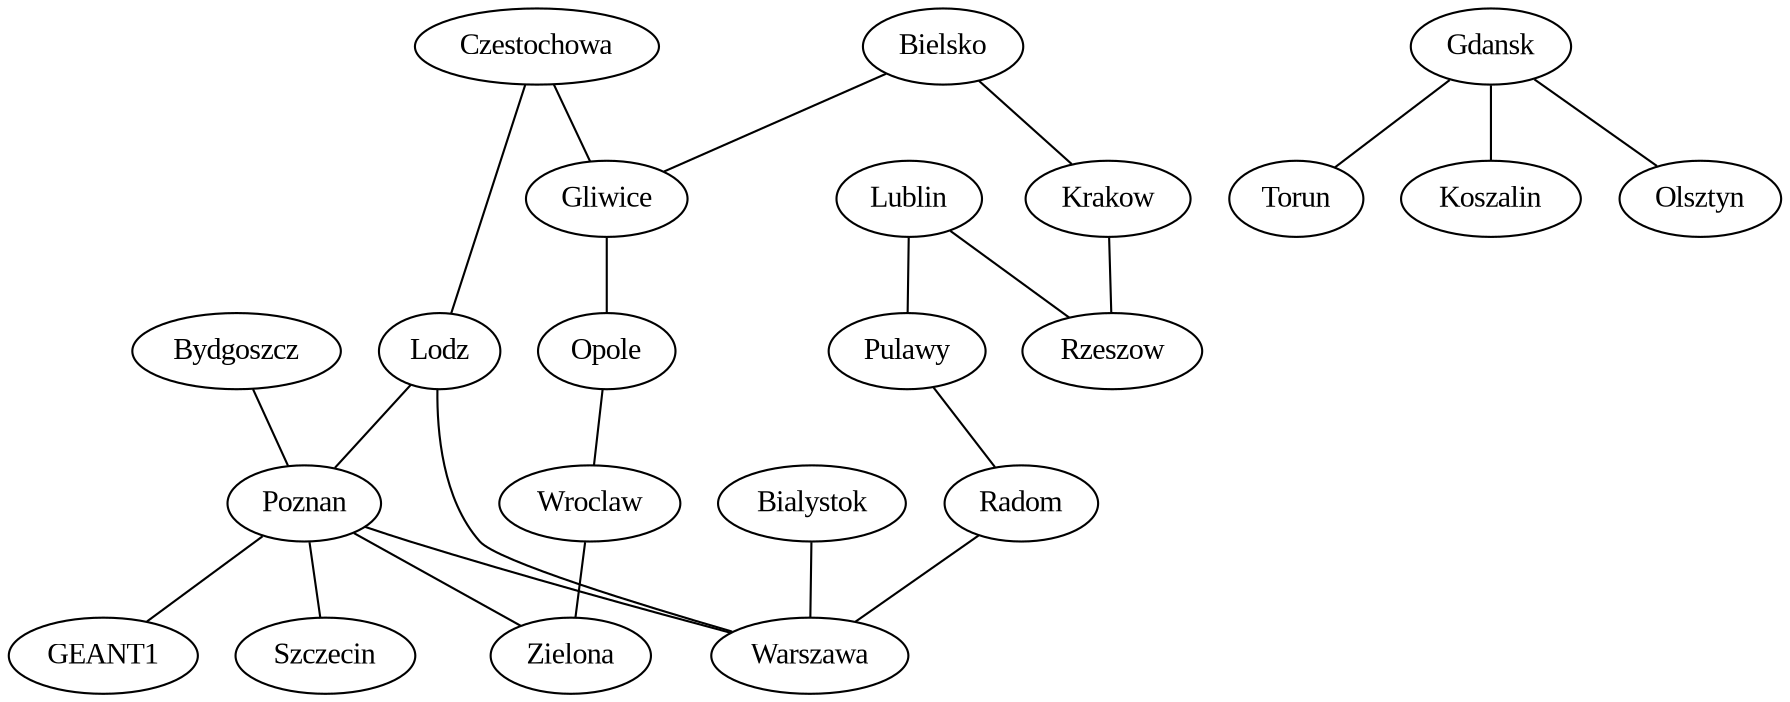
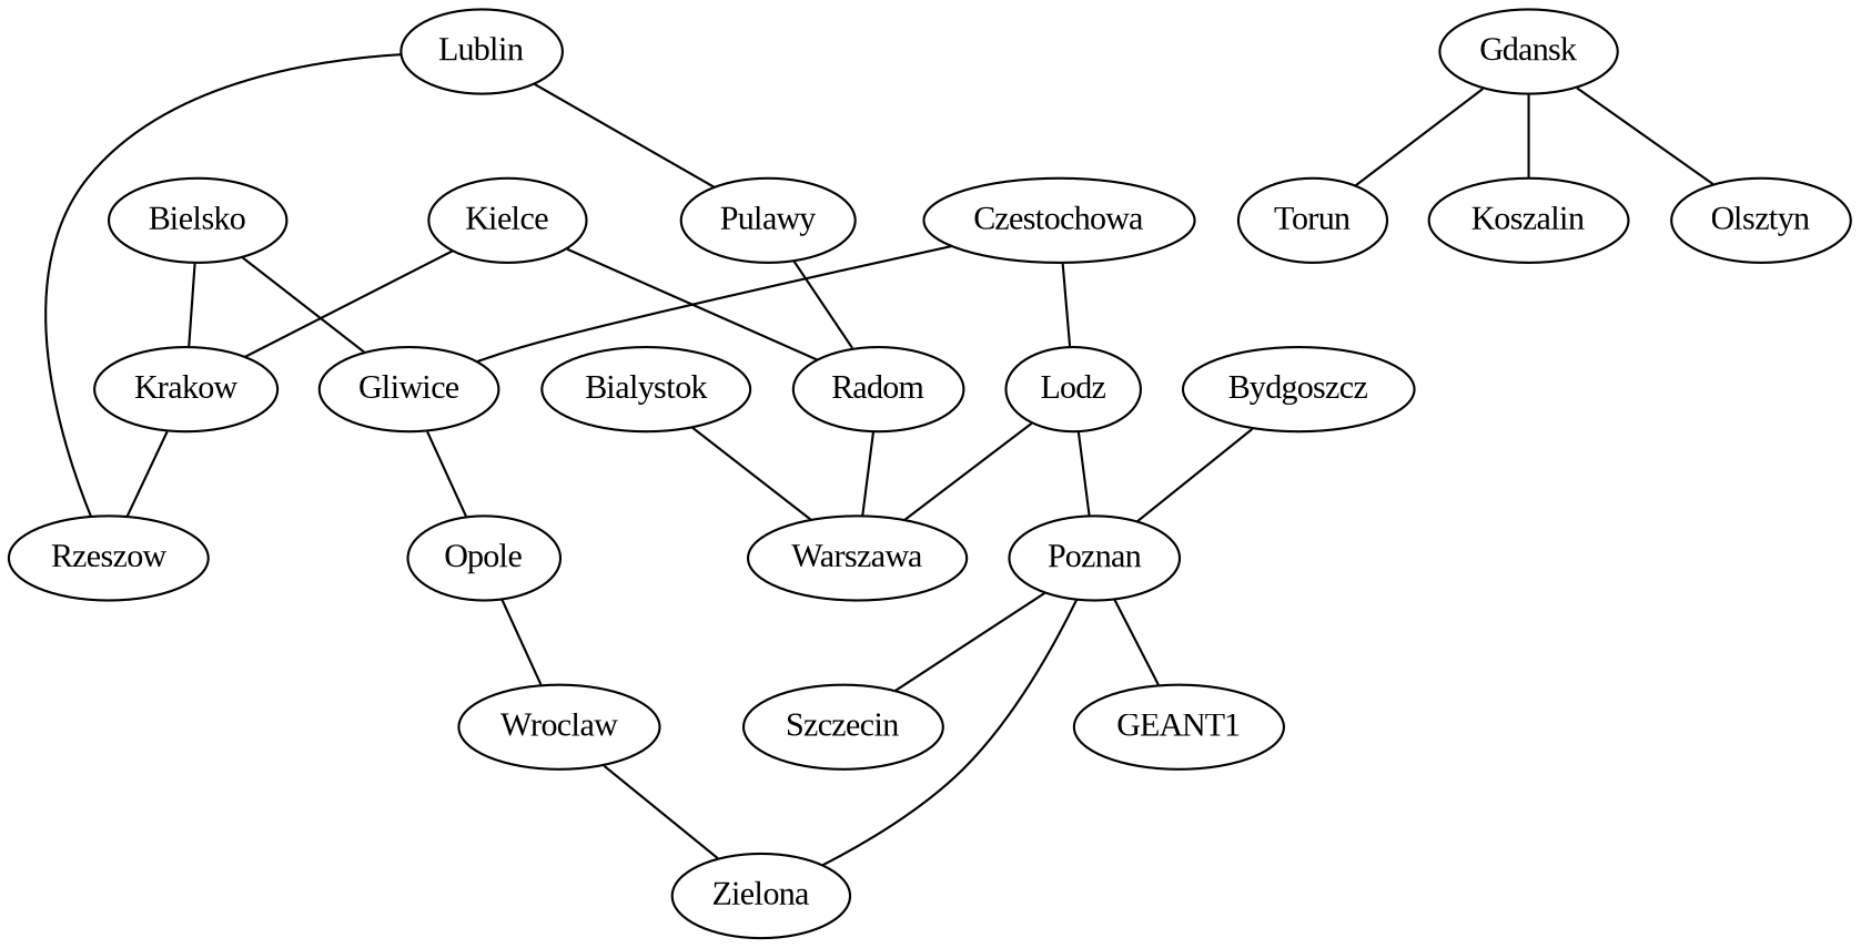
  graph {
    fontname="Liberation Serif"
    node [fontname="Liberation Serif"]
    edge [distance=100 fontname="Liberation Serif" lambdas=1]
    Bialystok
    Warszawa
    Bielsko
    Gliwice
    Krakow
    Opole
    Rzeszow
    Bydgoszcz
    Poznan
    Szczecin
    Zielona
    n12 [label=GEANT1]
    Czestochowa
    Lodz
    Gdansk
    Torun
    Koszalin
    Olsztyn
    Wroclaw
+   Kielce
    Radom
    Lublin
    Pulawy
    Bialystok -- Warszawa [distance=200]
    Bielsko -- Gliwice [distance=50 lambdas=2]
    Bielsko -- Krakow [lambdas=2]
    Gliwice -- Opole [distance=50 lambdas=2]
    Krakow -- Rzeszow [distance=150]
    Opole -- Wroclaw [lambdas=2]
    Bydgoszcz -- Poznan [lambdas=2]
-   Poznan -- Warszawa [distance=300 lambdas=2]
    Poznan -- Szczecin [distance=250]
    Poznan -- Zielona [lambdas=2]
    Poznan -- n12 [distance=50 lambdas=2]
    Czestochowa -- Gliwice [distance=50]
    Czestochowa -- Lodz
    Lodz -- Warszawa [distance=150]
    Lodz -- Poznan [distance=200]
    Gdansk -- Torun [distance=150 lambdas=2]
    Gdansk -- Koszalin [distance=200]
    Gdansk -- Olsztyn [distance=150]
    Wroclaw -- Zielona [distance=150 lambdas=2]
+   Kielce -- Krakow
+   Kielce -- Radom
    Radom -- Warszawa
    Lublin -- Rzeszow [distance=150]
    Lublin -- Pulawy [distance=50]
    Pulawy -- Radom [distance=50]
  }
